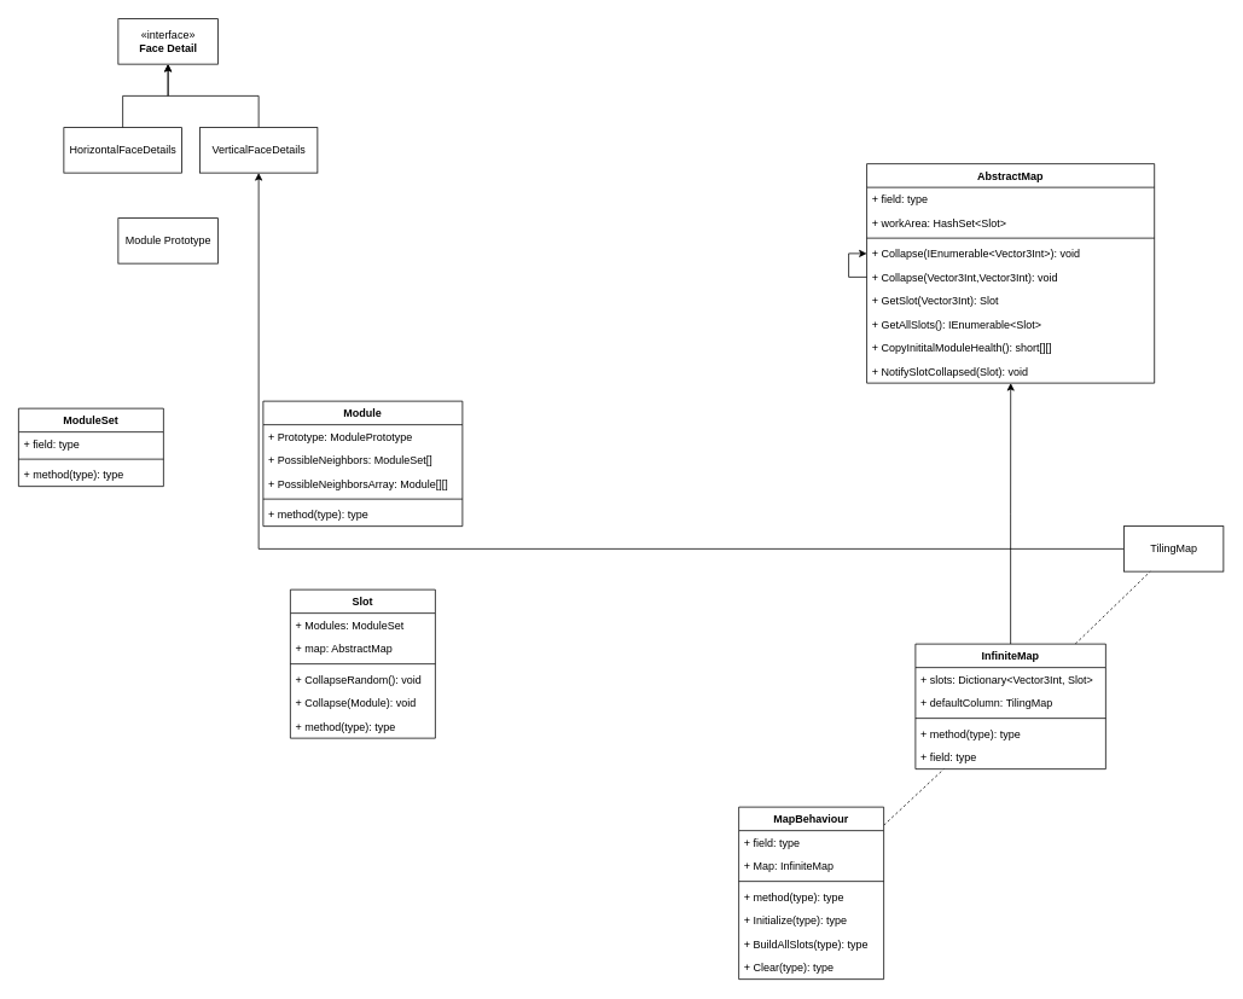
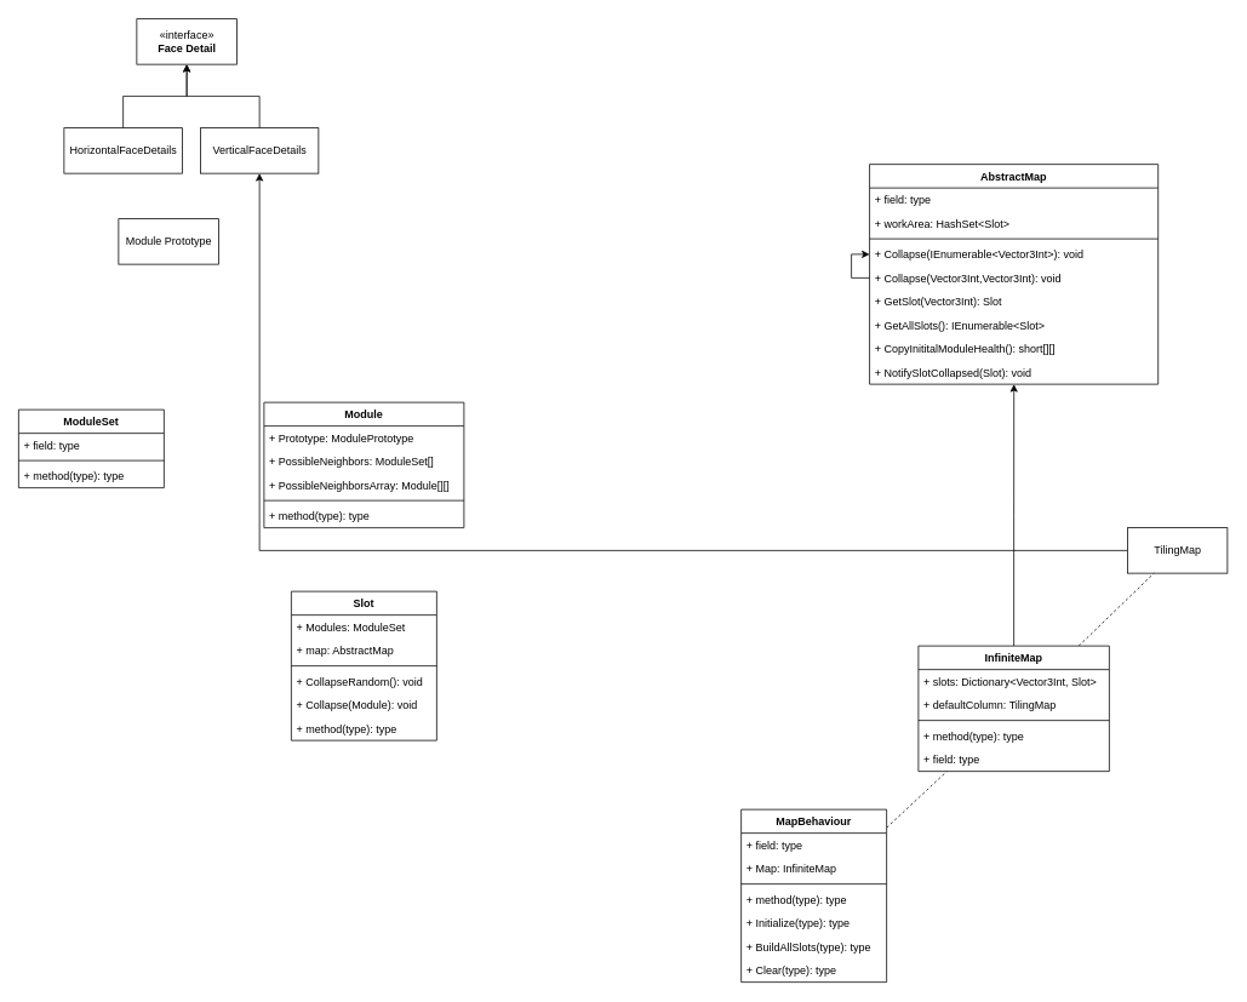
  <mxCell id="0" />
  <mxCell id="1" parent="0" />
  <mxCell id="2" value="Module Prototype" style="html=1;" parent="1" vertex="1"><mxGeometry x="130" y="240" width="110" height="50" as="geometry" /></mxCell>
- <mxCell id="3" value="«interface»&lt;br&gt;&lt;b&gt;Face Detail&lt;/b&gt;" style="html=1;" parent="1" vertex="1"><mxGeometry x="130" y="20" width="110" height="50" as="geometry" /></mxCell>
+ <mxCell id="3" value="«interface»&lt;br&gt;&lt;b&gt;Face Detail&lt;/b&gt;" style="html=1;" parent="1" vertex="1"><mxGeometry x="150" y="20" width="110" height="50" as="geometry" /></mxCell>
  <mxCell id="4" style="edgeStyle=orthogonalEdgeStyle;rounded=0;orthogonalLoop=1;jettySize=auto;html=1;exitX=0.5;exitY=0;exitDx=0;exitDy=0;" parent="1" source="5" target="3" edge="1"><mxGeometry relative="1" as="geometry" /></mxCell>
  <mxCell id="5" value="HorizontalFaceDetails" style="html=1;" parent="1" vertex="1"><mxGeometry x="70" y="140" width="130" height="50" as="geometry" /></mxCell>
  <mxCell id="6" style="edgeStyle=orthogonalEdgeStyle;rounded=0;orthogonalLoop=1;jettySize=auto;html=1;exitX=0.5;exitY=0;exitDx=0;exitDy=0;" parent="1" source="7" target="3" edge="1"><mxGeometry relative="1" as="geometry" /></mxCell>
  <mxCell id="7" value="VerticalFaceDetails" style="html=1;" parent="1" vertex="1"><mxGeometry x="220" y="140" width="130" height="50" as="geometry" /></mxCell>
  <mxCell id="8" style="edgeStyle=orthogonalEdgeStyle;rounded=0;orthogonalLoop=1;jettySize=auto;html=1;" parent="1" source="21" target="27" edge="1"><mxGeometry relative="1" as="geometry"><mxPoint x="1115" y="690" as="sourcePoint" /><mxPoint x="1115" y="530" as="targetPoint" /></mxGeometry></mxCell>
  <mxCell id="9" style="edgeStyle=orthogonalEdgeStyle;rounded=0;orthogonalLoop=1;jettySize=auto;html=1;" parent="1" source="10" target="7" edge="1"><mxGeometry relative="1" as="geometry"><mxPoint x="1115" y="530" as="targetPoint" /></mxGeometry></mxCell>
  <mxCell id="10" value="TilingMap" style="html=1;" parent="1" vertex="1"><mxGeometry x="1240" y="580" width="110" height="50" as="geometry" /></mxCell>
  <mxCell id="11" value="" style="endArrow=none;dashed=1;html=1;" parent="1" source="13" target="21" edge="1"><mxGeometry width="50" height="50" relative="1" as="geometry"><mxPoint x="1021.111" y="780" as="sourcePoint" /><mxPoint x="1098.929" y="740" as="targetPoint" /></mxGeometry></mxCell>
  <mxCell id="12" value="" style="endArrow=none;dashed=1;html=1;" parent="1" source="21" target="10" edge="1"><mxGeometry width="50" height="50" relative="1" as="geometry"><mxPoint x="1155.909" y="690" as="sourcePoint" /><mxPoint x="800" y="850" as="targetPoint" /></mxGeometry></mxCell>
  <mxCell id="13" value="MapBehaviour" style="swimlane;fontStyle=1;align=center;verticalAlign=top;childLayout=stackLayout;horizontal=1;startSize=26;horizontalStack=0;resizeParent=1;resizeParentMax=0;resizeLast=0;collapsible=1;marginBottom=0;" parent="1" vertex="1"><mxGeometry x="815" y="890" width="160" height="190" as="geometry"><mxRectangle x="320" y="850" width="120" height="26" as="alternateBounds" /></mxGeometry></mxCell>
  <mxCell id="14" value="+ field: type" style="text;strokeColor=none;fillColor=none;align=left;verticalAlign=top;spacingLeft=4;spacingRight=4;overflow=hidden;rotatable=0;points=[[0,0.5],[1,0.5]];portConstraint=eastwest;" parent="13" vertex="1"><mxGeometry y="26" width="160" height="26" as="geometry" /></mxCell>
  <mxCell id="15" value="+ Map: InfiniteMap" style="text;strokeColor=none;fillColor=none;align=left;verticalAlign=top;spacingLeft=4;spacingRight=4;overflow=hidden;rotatable=0;points=[[0,0.5],[1,0.5]];portConstraint=eastwest;" parent="13" vertex="1"><mxGeometry y="52" width="160" height="26" as="geometry" /></mxCell>
  <mxCell id="16" value="" style="line;strokeWidth=1;fillColor=none;align=left;verticalAlign=middle;spacingTop=-1;spacingLeft=3;spacingRight=3;rotatable=0;labelPosition=right;points=[];portConstraint=eastwest;" parent="13" vertex="1"><mxGeometry y="78" width="160" height="8" as="geometry" /></mxCell>
  <mxCell id="17" value="+ method(type): type" style="text;strokeColor=none;fillColor=none;align=left;verticalAlign=top;spacingLeft=4;spacingRight=4;overflow=hidden;rotatable=0;points=[[0,0.5],[1,0.5]];portConstraint=eastwest;" parent="13" vertex="1"><mxGeometry y="86" width="160" height="26" as="geometry" /></mxCell>
  <mxCell id="18" value="+ Initialize(type): type" style="text;strokeColor=none;fillColor=none;align=left;verticalAlign=top;spacingLeft=4;spacingRight=4;overflow=hidden;rotatable=0;points=[[0,0.5],[1,0.5]];portConstraint=eastwest;" parent="13" vertex="1"><mxGeometry y="112" width="160" height="26" as="geometry" /></mxCell>
  <mxCell id="19" value="+ BuildAllSlots(type): type" style="text;strokeColor=none;fillColor=none;align=left;verticalAlign=top;spacingLeft=4;spacingRight=4;overflow=hidden;rotatable=0;points=[[0,0.5],[1,0.5]];portConstraint=eastwest;" parent="13" vertex="1"><mxGeometry y="138" width="160" height="26" as="geometry" /></mxCell>
  <mxCell id="20" value="+ Clear(type): type" style="text;strokeColor=none;fillColor=none;align=left;verticalAlign=top;spacingLeft=4;spacingRight=4;overflow=hidden;rotatable=0;points=[[0,0.5],[1,0.5]];portConstraint=eastwest;" parent="13" vertex="1"><mxGeometry y="164" width="160" height="26" as="geometry" /></mxCell>
  <mxCell id="21" value="InfiniteMap" style="swimlane;fontStyle=1;align=center;verticalAlign=top;childLayout=stackLayout;horizontal=1;startSize=26;horizontalStack=0;resizeParent=1;resizeParentMax=0;resizeLast=0;collapsible=1;marginBottom=0;" parent="1" vertex="1"><mxGeometry x="1010" y="710" width="210" height="138" as="geometry" /></mxCell>
  <mxCell id="22" value="+ slots: Dictionary&lt;Vector3Int, Slot&gt;" style="text;strokeColor=none;fillColor=none;align=left;verticalAlign=top;spacingLeft=4;spacingRight=4;overflow=hidden;rotatable=0;points=[[0,0.5],[1,0.5]];portConstraint=eastwest;" parent="21" vertex="1"><mxGeometry y="26" width="210" height="26" as="geometry" /></mxCell>
  <mxCell id="23" value="+ defaultColumn: TilingMap" style="text;strokeColor=none;fillColor=none;align=left;verticalAlign=top;spacingLeft=4;spacingRight=4;overflow=hidden;rotatable=0;points=[[0,0.5],[1,0.5]];portConstraint=eastwest;" parent="21" vertex="1"><mxGeometry y="52" width="210" height="26" as="geometry" /></mxCell>
  <mxCell id="24" value="" style="line;strokeWidth=1;fillColor=none;align=left;verticalAlign=middle;spacingTop=-1;spacingLeft=3;spacingRight=3;rotatable=0;labelPosition=right;points=[];portConstraint=eastwest;" parent="21" vertex="1"><mxGeometry y="78" width="210" height="8" as="geometry" /></mxCell>
  <mxCell id="25" value="+ method(type): type" style="text;strokeColor=none;fillColor=none;align=left;verticalAlign=top;spacingLeft=4;spacingRight=4;overflow=hidden;rotatable=0;points=[[0,0.5],[1,0.5]];portConstraint=eastwest;" parent="21" vertex="1"><mxGeometry y="86" width="210" height="26" as="geometry" /></mxCell>
  <mxCell id="26" value="+ field: type" style="text;strokeColor=none;fillColor=none;align=left;verticalAlign=top;spacingLeft=4;spacingRight=4;overflow=hidden;rotatable=0;points=[[0,0.5],[1,0.5]];portConstraint=eastwest;" parent="21" vertex="1"><mxGeometry y="112" width="210" height="26" as="geometry" /></mxCell>
  <mxCell id="27" value="AbstractMap" style="swimlane;fontStyle=1;align=center;verticalAlign=top;childLayout=stackLayout;horizontal=1;startSize=26;horizontalStack=0;resizeParent=1;resizeParentMax=0;resizeLast=0;collapsible=1;marginBottom=0;" parent="1" vertex="1"><mxGeometry x="956.25" y="180" width="317.5" height="242" as="geometry" /></mxCell>
  <mxCell id="28" value="+ field: type" style="text;strokeColor=none;fillColor=none;align=left;verticalAlign=top;spacingLeft=4;spacingRight=4;overflow=hidden;rotatable=0;points=[[0,0.5],[1,0.5]];portConstraint=eastwest;" parent="27" vertex="1"><mxGeometry y="26" width="317.5" height="26" as="geometry" /></mxCell>
  <mxCell id="29" value="+ workArea: HashSet&lt;Slot&gt;" style="text;strokeColor=none;fillColor=none;align=left;verticalAlign=top;spacingLeft=4;spacingRight=4;overflow=hidden;rotatable=0;points=[[0,0.5],[1,0.5]];portConstraint=eastwest;" parent="27" vertex="1"><mxGeometry y="52" width="317.5" height="26" as="geometry" /></mxCell>
  <mxCell id="30" value="" style="line;strokeWidth=1;fillColor=none;align=left;verticalAlign=middle;spacingTop=-1;spacingLeft=3;spacingRight=3;rotatable=0;labelPosition=right;points=[];portConstraint=eastwest;" parent="27" vertex="1"><mxGeometry y="78" width="317.5" height="8" as="geometry" /></mxCell>
  <mxCell id="31" value="+ Collapse(IEnumerable&lt;Vector3Int&gt;): void" style="text;strokeColor=none;fillColor=none;align=left;verticalAlign=top;spacingLeft=4;spacingRight=4;overflow=hidden;rotatable=0;points=[[0,0.5],[1,0.5]];portConstraint=eastwest;" parent="27" vertex="1"><mxGeometry y="86" width="317.5" height="26" as="geometry" /></mxCell>
  <mxCell id="32" style="edgeStyle=orthogonalEdgeStyle;rounded=0;orthogonalLoop=1;jettySize=auto;html=1;" edge="1" parent="27" source="33" target="31"><mxGeometry relative="1" as="geometry" /></mxCell>
  <mxCell id="33" value="+ Collapse(Vector3Int,Vector3Int): void" style="text;strokeColor=none;fillColor=none;align=left;verticalAlign=top;spacingLeft=4;spacingRight=4;overflow=hidden;rotatable=0;points=[[0,0.5],[1,0.5]];portConstraint=eastwest;" vertex="1" parent="27"><mxGeometry y="112" width="317.5" height="26" as="geometry" /></mxCell>
  <mxCell id="34" value="+ GetSlot(Vector3Int): Slot" style="text;strokeColor=none;fillColor=none;align=left;verticalAlign=top;spacingLeft=4;spacingRight=4;overflow=hidden;rotatable=0;points=[[0,0.5],[1,0.5]];portConstraint=eastwest;" vertex="1" parent="27"><mxGeometry y="138" width="317.5" height="26" as="geometry" /></mxCell>
  <mxCell id="35" value="+ GetAllSlots(): IEnumerable&lt;Slot&gt;" style="text;strokeColor=none;fillColor=none;align=left;verticalAlign=top;spacingLeft=4;spacingRight=4;overflow=hidden;rotatable=0;points=[[0,0.5],[1,0.5]];portConstraint=eastwest;" vertex="1" parent="27"><mxGeometry y="164" width="317.5" height="26" as="geometry" /></mxCell>
  <mxCell id="36" value="+ CopyInititalModuleHealth(): short[][]" style="text;strokeColor=none;fillColor=none;align=left;verticalAlign=top;spacingLeft=4;spacingRight=4;overflow=hidden;rotatable=0;points=[[0,0.5],[1,0.5]];portConstraint=eastwest;" vertex="1" parent="27"><mxGeometry y="190" width="317.5" height="26" as="geometry" /></mxCell>
  <mxCell id="37" value="+ NotifySlotCollapsed(Slot): void" style="text;strokeColor=none;fillColor=none;align=left;verticalAlign=top;spacingLeft=4;spacingRight=4;overflow=hidden;rotatable=0;points=[[0,0.5],[1,0.5]];portConstraint=eastwest;" vertex="1" parent="27"><mxGeometry y="216" width="317.5" height="26" as="geometry" /></mxCell>
  <mxCell id="38" value="Slot" style="swimlane;fontStyle=1;align=center;verticalAlign=top;childLayout=stackLayout;horizontal=1;startSize=26;horizontalStack=0;resizeParent=1;resizeParentMax=0;resizeLast=0;collapsible=1;marginBottom=0;" vertex="1" parent="1"><mxGeometry x="320" y="650" width="160" height="164" as="geometry" /></mxCell>
  <mxCell id="39" value="+ Modules: ModuleSet" style="text;strokeColor=none;fillColor=none;align=left;verticalAlign=top;spacingLeft=4;spacingRight=4;overflow=hidden;rotatable=0;points=[[0,0.5],[1,0.5]];portConstraint=eastwest;" vertex="1" parent="38"><mxGeometry y="26" width="160" height="26" as="geometry" /></mxCell>
  <mxCell id="40" value="+ map: AbstractMap" style="text;strokeColor=none;fillColor=none;align=left;verticalAlign=top;spacingLeft=4;spacingRight=4;overflow=hidden;rotatable=0;points=[[0,0.5],[1,0.5]];portConstraint=eastwest;" vertex="1" parent="38"><mxGeometry y="52" width="160" height="26" as="geometry" /></mxCell>
  <mxCell id="41" value="" style="line;strokeWidth=1;fillColor=none;align=left;verticalAlign=middle;spacingTop=-1;spacingLeft=3;spacingRight=3;rotatable=0;labelPosition=right;points=[];portConstraint=eastwest;" vertex="1" parent="38"><mxGeometry y="78" width="160" height="8" as="geometry" /></mxCell>
  <mxCell id="42" value="+ CollapseRandom(): void" style="text;strokeColor=none;fillColor=none;align=left;verticalAlign=top;spacingLeft=4;spacingRight=4;overflow=hidden;rotatable=0;points=[[0,0.5],[1,0.5]];portConstraint=eastwest;" vertex="1" parent="38"><mxGeometry y="86" width="160" height="26" as="geometry" /></mxCell>
  <mxCell id="43" value="+ Collapse(Module): void" style="text;strokeColor=none;fillColor=none;align=left;verticalAlign=top;spacingLeft=4;spacingRight=4;overflow=hidden;rotatable=0;points=[[0,0.5],[1,0.5]];portConstraint=eastwest;" vertex="1" parent="38"><mxGeometry y="112" width="160" height="26" as="geometry" /></mxCell>
  <mxCell id="44" value="+ method(type): type" style="text;strokeColor=none;fillColor=none;align=left;verticalAlign=top;spacingLeft=4;spacingRight=4;overflow=hidden;rotatable=0;points=[[0,0.5],[1,0.5]];portConstraint=eastwest;" vertex="1" parent="38"><mxGeometry y="138" width="160" height="26" as="geometry" /></mxCell>
  <mxCell id="45" value="Module" style="swimlane;fontStyle=1;align=center;verticalAlign=top;childLayout=stackLayout;horizontal=1;startSize=26;horizontalStack=0;resizeParent=1;resizeParentMax=0;resizeLast=0;collapsible=1;marginBottom=0;" vertex="1" parent="1"><mxGeometry x="290" y="442" width="220" height="138" as="geometry" /></mxCell>
  <mxCell id="46" value="+ Prototype: ModulePrototype" style="text;strokeColor=none;fillColor=none;align=left;verticalAlign=top;spacingLeft=4;spacingRight=4;overflow=hidden;rotatable=0;points=[[0,0.5],[1,0.5]];portConstraint=eastwest;" vertex="1" parent="45"><mxGeometry y="26" width="220" height="26" as="geometry" /></mxCell>
  <mxCell id="47" value="+ PossibleNeighbors: ModuleSet[]" style="text;strokeColor=none;fillColor=none;align=left;verticalAlign=top;spacingLeft=4;spacingRight=4;overflow=hidden;rotatable=0;points=[[0,0.5],[1,0.5]];portConstraint=eastwest;" vertex="1" parent="45"><mxGeometry y="52" width="220" height="26" as="geometry" /></mxCell>
  <mxCell id="48" value="+ PossibleNeighborsArray: Module[][]" style="text;strokeColor=none;fillColor=none;align=left;verticalAlign=top;spacingLeft=4;spacingRight=4;overflow=hidden;rotatable=0;points=[[0,0.5],[1,0.5]];portConstraint=eastwest;" vertex="1" parent="45"><mxGeometry y="78" width="220" height="26" as="geometry" /></mxCell>
  <mxCell id="49" value="" style="line;strokeWidth=1;fillColor=none;align=left;verticalAlign=middle;spacingTop=-1;spacingLeft=3;spacingRight=3;rotatable=0;labelPosition=right;points=[];portConstraint=eastwest;" vertex="1" parent="45"><mxGeometry y="104" width="220" height="8" as="geometry" /></mxCell>
  <mxCell id="50" value="+ method(type): type" style="text;strokeColor=none;fillColor=none;align=left;verticalAlign=top;spacingLeft=4;spacingRight=4;overflow=hidden;rotatable=0;points=[[0,0.5],[1,0.5]];portConstraint=eastwest;" vertex="1" parent="45"><mxGeometry y="112" width="220" height="26" as="geometry" /></mxCell>
  <mxCell id="51" value="ModuleSet" style="swimlane;fontStyle=1;align=center;verticalAlign=top;childLayout=stackLayout;horizontal=1;startSize=26;horizontalStack=0;resizeParent=1;resizeParentMax=0;resizeLast=0;collapsible=1;marginBottom=0;" vertex="1" parent="1"><mxGeometry x="20" y="450" width="160" height="86" as="geometry" /></mxCell>
  <mxCell id="52" value="+ field: type" style="text;strokeColor=none;fillColor=none;align=left;verticalAlign=top;spacingLeft=4;spacingRight=4;overflow=hidden;rotatable=0;points=[[0,0.5],[1,0.5]];portConstraint=eastwest;" vertex="1" parent="51"><mxGeometry y="26" width="160" height="26" as="geometry" /></mxCell>
  <mxCell id="53" value="" style="line;strokeWidth=1;fillColor=none;align=left;verticalAlign=middle;spacingTop=-1;spacingLeft=3;spacingRight=3;rotatable=0;labelPosition=right;points=[];portConstraint=eastwest;" vertex="1" parent="51"><mxGeometry y="52" width="160" height="8" as="geometry" /></mxCell>
  <mxCell id="54" value="+ method(type): type" style="text;strokeColor=none;fillColor=none;align=left;verticalAlign=top;spacingLeft=4;spacingRight=4;overflow=hidden;rotatable=0;points=[[0,0.5],[1,0.5]];portConstraint=eastwest;" vertex="1" parent="51"><mxGeometry y="60" width="160" height="26" as="geometry" /></mxCell>
